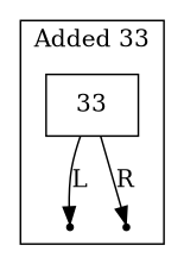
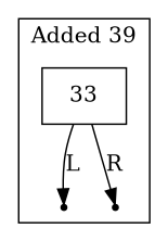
  digraph {
    node [color=black shape=point]
    n1 [label="{33}" shape=record]
    n2 [label=Null]
    n3 [label=Null]
    subgraph cluster_1 {
-     label="Added 33"
+     label="Added 39"
      n1
      n2
      n3
    }
    n1 -> n2 [label=L]
    n1 -> n3 [label=R]
  }
